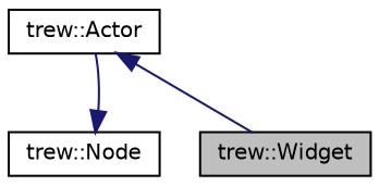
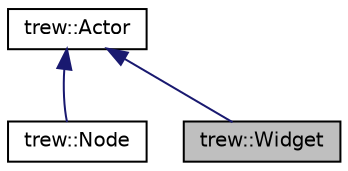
  digraph {
    node [color=black fillcolor=white fontname=Helvetica fontsize=10 shape=record style=filled]
    edge [color=midnightblue dir=back fontname=Helvetica fontsize=10 labelfontname=Helvetica labelfontsize=10 style=solid]
    n1 [fillcolor=grey75 fontcolor=black height=0.2 label="trew::Widget" width=0.4]
    n2 [height=0.2 label="trew::Node" width=0.4]
    n3 [height=0.2 label="trew::Actor" width=0.4]
    n3 -> n1
-   n2 -> n3
+   n3 -> n2
  }
